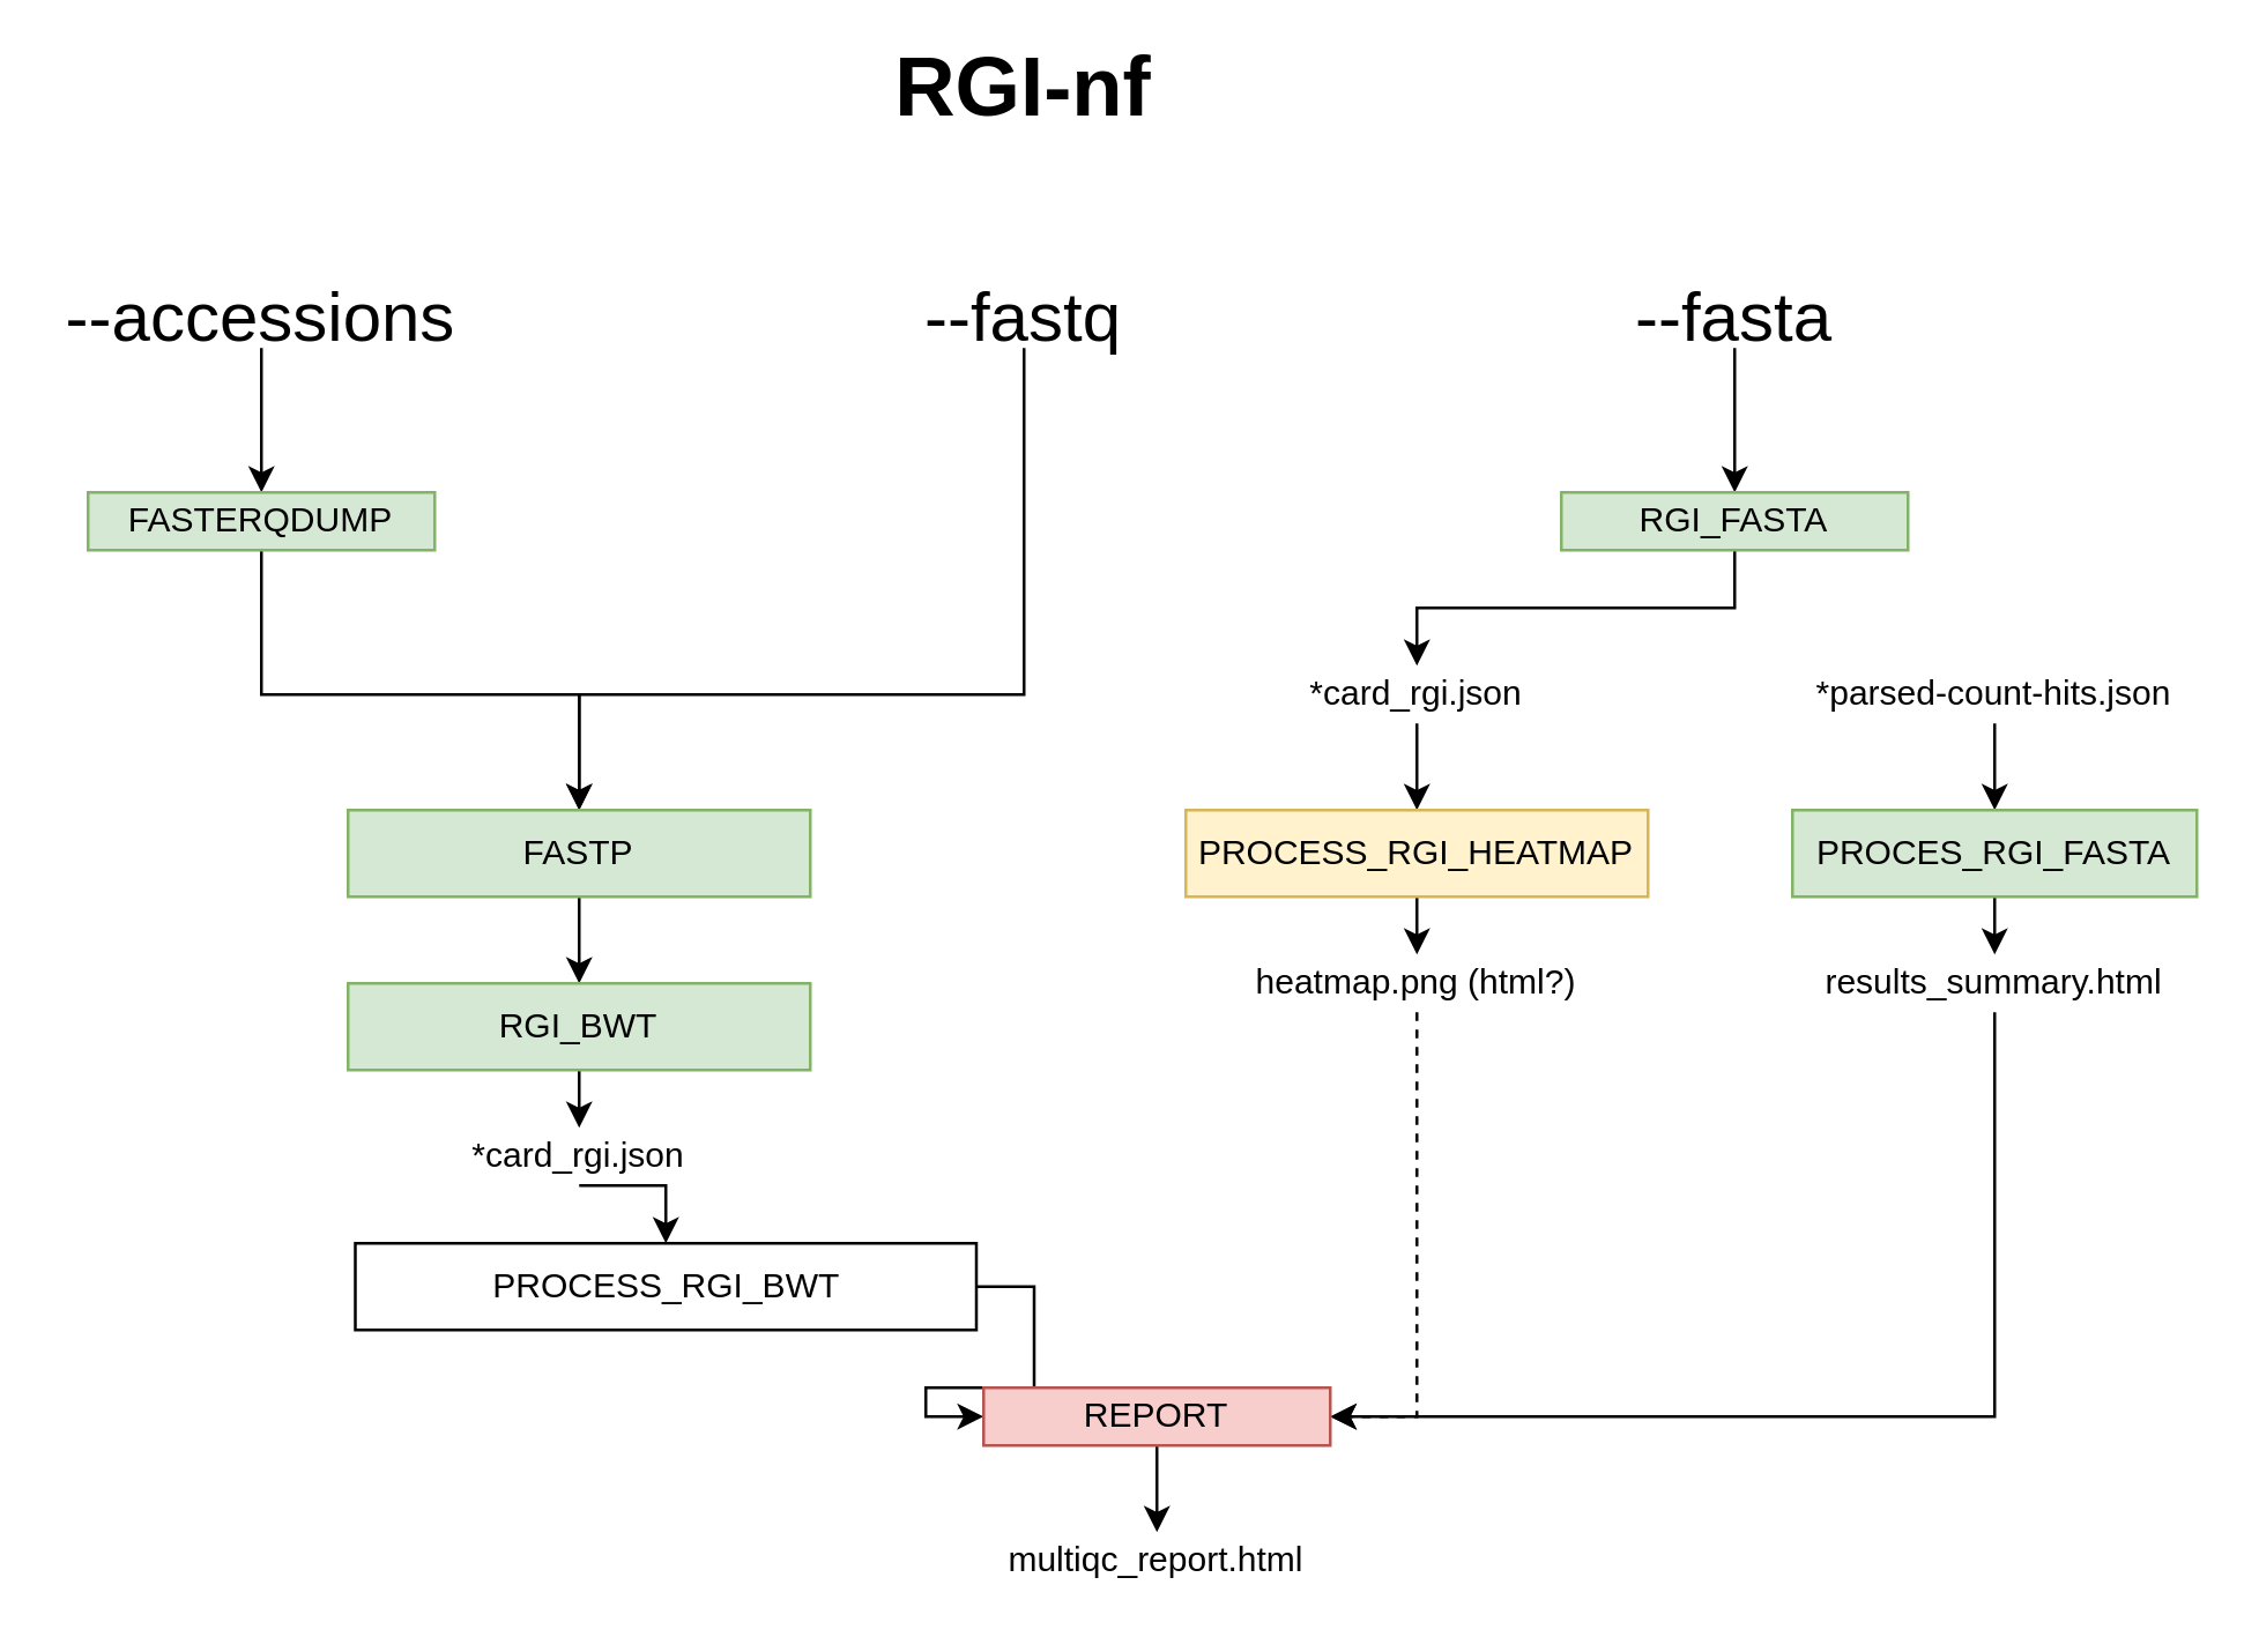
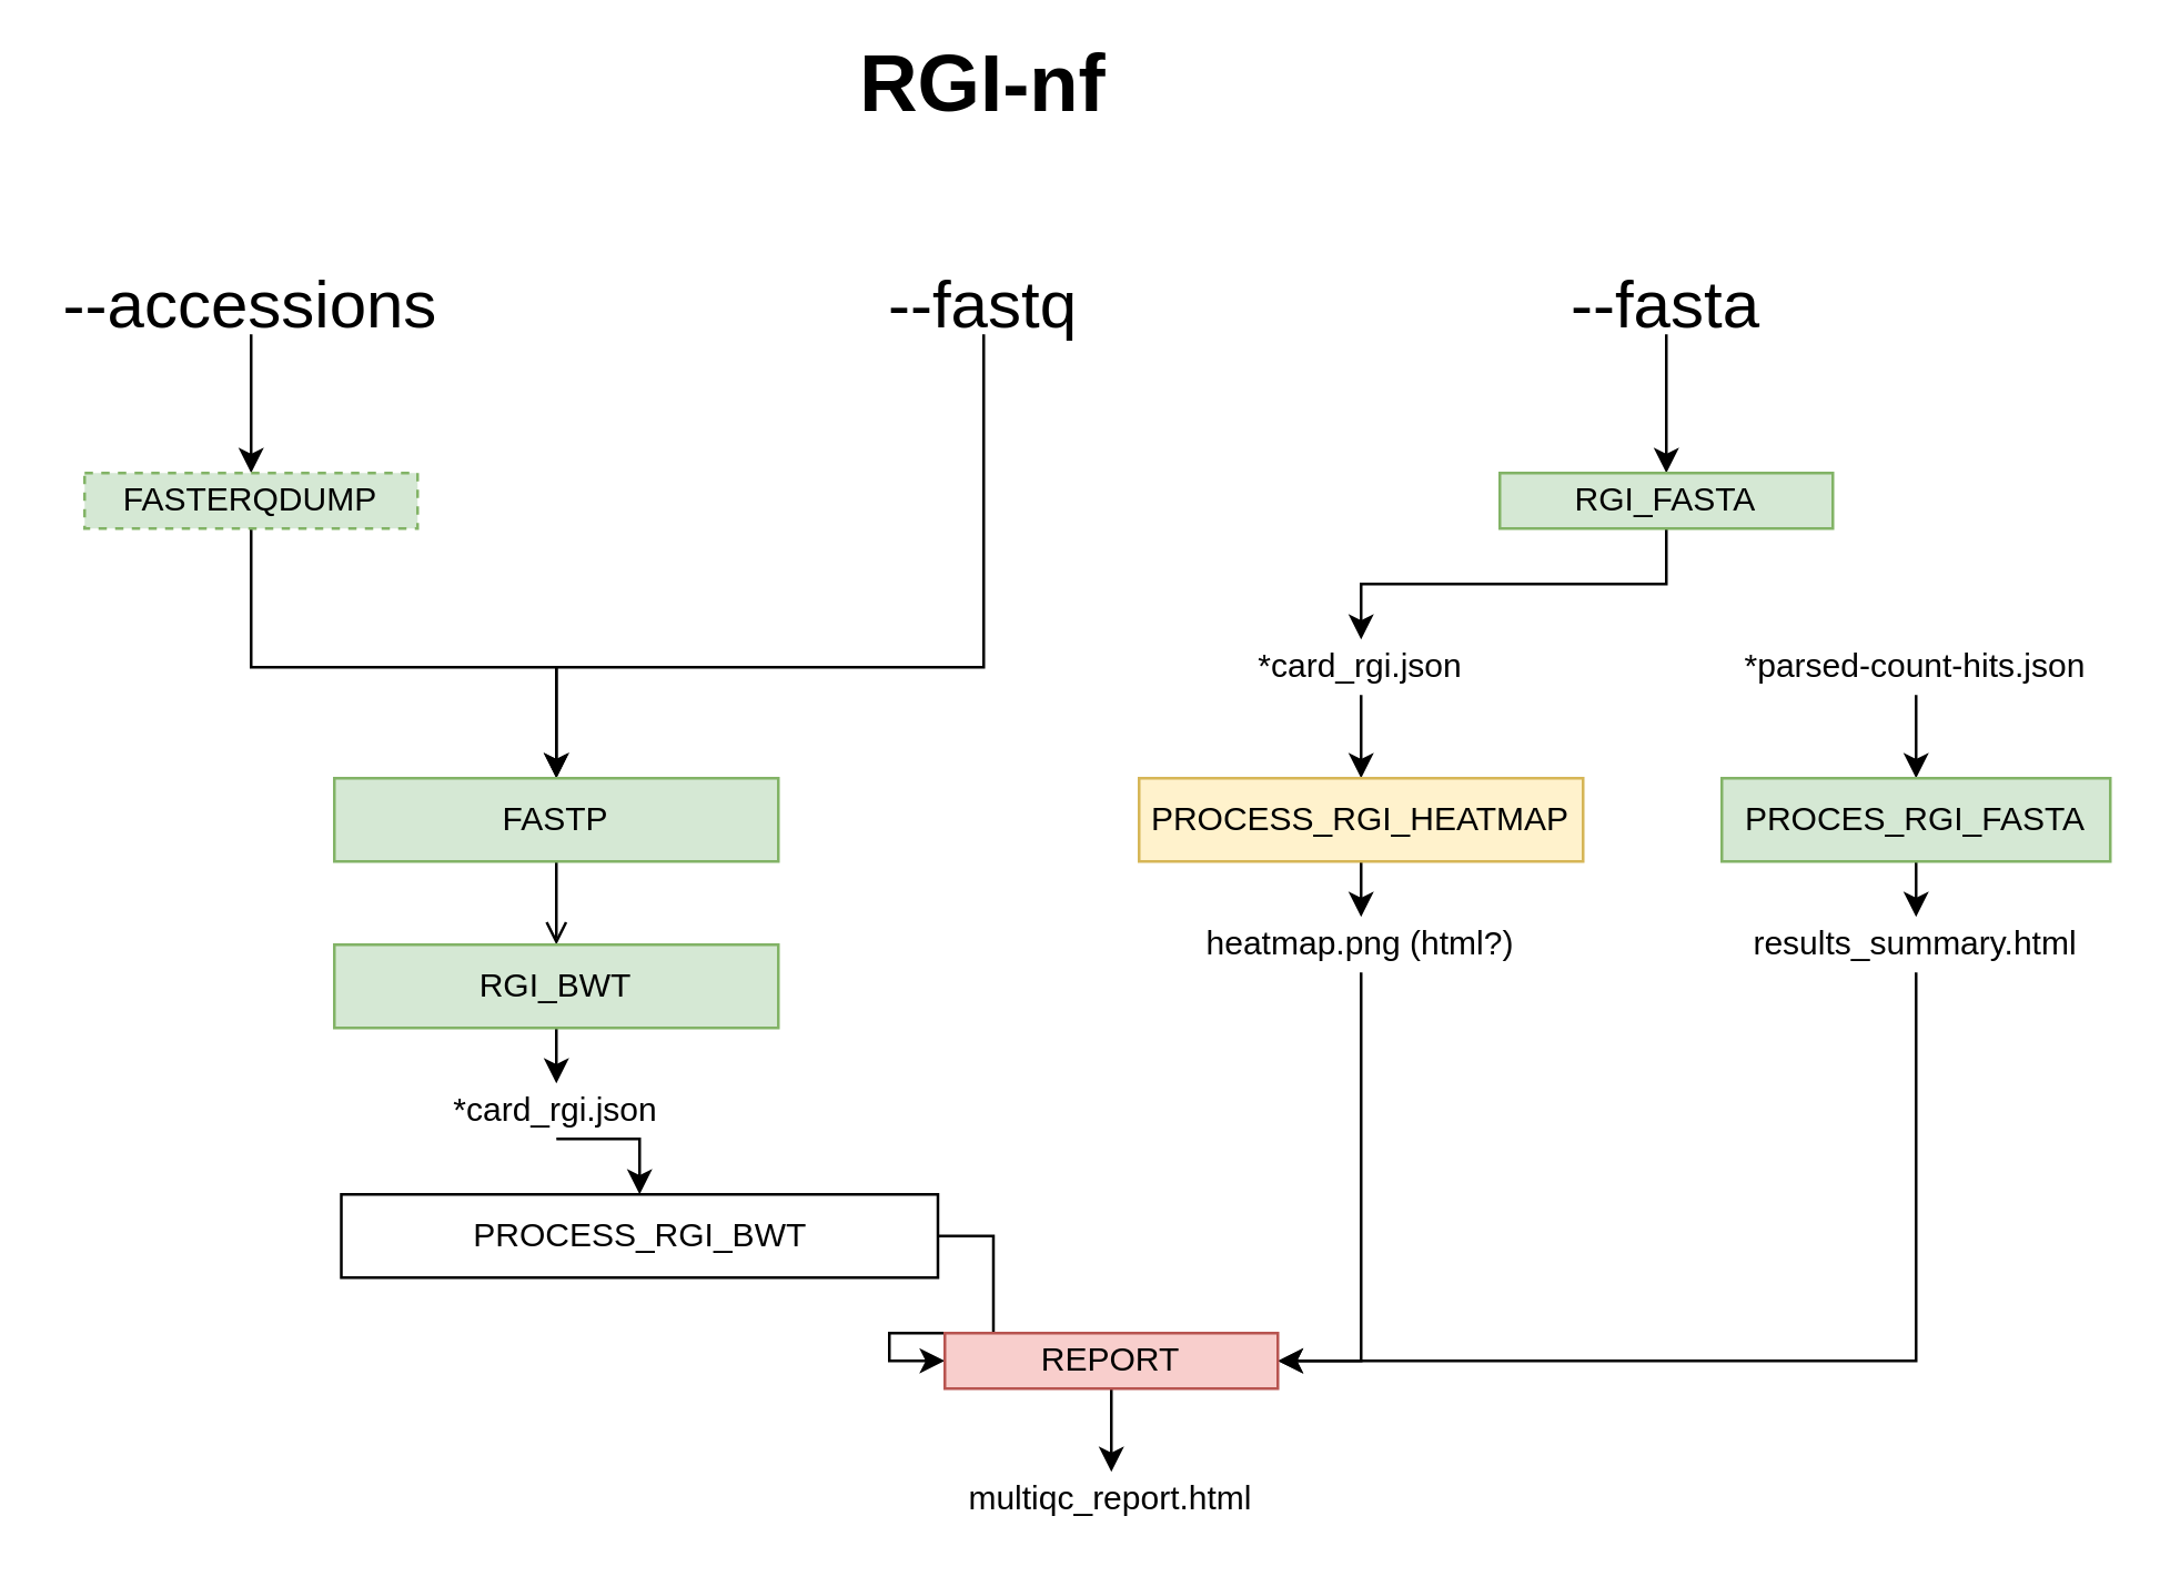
  <mxCell id="0" />
  <mxCell id="1" parent="0" />
  <mxCell id="2" style="edgeStyle=orthogonalEdgeStyle;rounded=0;orthogonalLoop=1;jettySize=auto;html=1;exitX=0.5;exitY=1;exitDx=0;exitDy=0;fontSize=12;" edge="1" parent="1" source="3" target="21"><mxGeometry relative="1" as="geometry"><Array as="points"><mxPoint x="354" y="240" /><mxPoint x="200" y="240" /></Array></mxGeometry></mxCell>
  <mxCell id="3" value="--fastq" style="text;html=1;strokeColor=none;fillColor=none;align=center;verticalAlign=middle;whiteSpace=wrap;rounded=0;fontSize=24;" vertex="1" parent="1"><mxGeometry x="314" y="100" width="80" height="20" as="geometry" /></mxCell>
  <mxCell id="4" style="edgeStyle=orthogonalEdgeStyle;rounded=0;orthogonalLoop=1;jettySize=auto;html=1;exitX=0.5;exitY=1;exitDx=0;exitDy=0;entryX=0.5;entryY=0;entryDx=0;entryDy=0;fontSize=12;" edge="1" parent="1" source="5" target="19"><mxGeometry relative="1" as="geometry" /></mxCell>
  <mxCell id="5" value="--accessions" style="text;html=1;strokeColor=none;fillColor=none;align=center;verticalAlign=middle;whiteSpace=wrap;rounded=0;fontSize=24;" vertex="1" parent="1"><mxGeometry x="20" y="100" width="140" height="20" as="geometry" /></mxCell>
  <mxCell id="6" style="edgeStyle=orthogonalEdgeStyle;rounded=0;orthogonalLoop=1;jettySize=auto;html=1;exitX=0.5;exitY=1;exitDx=0;exitDy=0;entryX=0.5;entryY=0;entryDx=0;entryDy=0;fontSize=24;" edge="1" parent="1" source="7" target="9"><mxGeometry relative="1" as="geometry" /></mxCell>
  <mxCell id="7" value="--fasta" style="text;html=1;strokeColor=none;fillColor=none;align=center;verticalAlign=middle;whiteSpace=wrap;rounded=0;fontSize=24;" vertex="1" parent="1"><mxGeometry x="550" y="100" width="100" height="20" as="geometry" /></mxCell>
  <mxCell id="8" style="edgeStyle=orthogonalEdgeStyle;rounded=0;orthogonalLoop=1;jettySize=auto;html=1;exitX=0.5;exitY=1;exitDx=0;exitDy=0;entryX=0.5;entryY=0;entryDx=0;entryDy=0;fontSize=24;" edge="1" parent="1" source="9" target="11"><mxGeometry relative="1" as="geometry" /></mxCell>
  <mxCell id="9" value="RGI_FASTA" style="rounded=0;whiteSpace=wrap;html=1;fillColor=#d5e8d4;strokeColor=#82b366;" vertex="1" parent="1"><mxGeometry x="540" y="170" width="120" height="20" as="geometry" /></mxCell>
  <mxCell id="10" style="edgeStyle=orthogonalEdgeStyle;rounded=0;orthogonalLoop=1;jettySize=auto;html=1;exitX=0.5;exitY=1;exitDx=0;exitDy=0;entryX=0.5;entryY=0;entryDx=0;entryDy=0;fontSize=24;" edge="1" parent="1" source="11" target="15"><mxGeometry relative="1" as="geometry" /></mxCell>
  <mxCell id="11" value="*card_rgi.json" style="text;html=1;strokeColor=none;fillColor=none;align=center;verticalAlign=middle;whiteSpace=wrap;rounded=0;" vertex="1" parent="1"><mxGeometry x="440" y="230" width="100" height="20" as="geometry" /></mxCell>
  <mxCell id="12" style="edgeStyle=orthogonalEdgeStyle;rounded=0;orthogonalLoop=1;jettySize=auto;html=1;exitX=0.5;exitY=1;exitDx=0;exitDy=0;entryX=0.5;entryY=0;entryDx=0;entryDy=0;fontSize=24;" edge="1" parent="1" source="13" target="17"><mxGeometry relative="1" as="geometry" /></mxCell>
  <mxCell id="13" value="*parsed-count-hits.json" style="text;html=1;strokeColor=none;fillColor=none;align=center;verticalAlign=middle;whiteSpace=wrap;rounded=0;" vertex="1" parent="1"><mxGeometry x="620" y="230" width="140" height="20" as="geometry" /></mxCell>
  <mxCell id="14" style="edgeStyle=orthogonalEdgeStyle;rounded=0;orthogonalLoop=1;jettySize=auto;html=1;exitX=0.5;exitY=1;exitDx=0;exitDy=0;entryX=0.5;entryY=0;entryDx=0;entryDy=0;fontSize=12;" edge="1" parent="1" source="15" target="30"><mxGeometry relative="1" as="geometry" /></mxCell>
  <mxCell id="15" value="PROCESS_RGI_HEATMAP" style="rounded=0;whiteSpace=wrap;html=1;fillColor=#fff2cc;strokeColor=#d6b656;" vertex="1" parent="1"><mxGeometry x="410" y="280" width="160" height="30" as="geometry" /></mxCell>
  <mxCell id="16" style="edgeStyle=orthogonalEdgeStyle;rounded=0;orthogonalLoop=1;jettySize=auto;html=1;exitX=0.5;exitY=1;exitDx=0;exitDy=0;entryX=0.5;entryY=0;entryDx=0;entryDy=0;fontSize=12;" edge="1" parent="1" source="17" target="28"><mxGeometry relative="1" as="geometry" /></mxCell>
  <mxCell id="17" value="PROCES_RGI_FASTA" style="rounded=0;whiteSpace=wrap;html=1;fillColor=#d5e8d4;strokeColor=#82b366;" vertex="1" parent="1"><mxGeometry x="620" y="280" width="140" height="30" as="geometry" /></mxCell>
  <mxCell id="18" style="edgeStyle=orthogonalEdgeStyle;rounded=0;orthogonalLoop=1;jettySize=auto;html=1;exitX=0.5;exitY=1;exitDx=0;exitDy=0;fontSize=12;" edge="1" parent="1" source="19"><mxGeometry relative="1" as="geometry"><mxPoint x="200" y="280" as="targetPoint" /><Array as="points"><mxPoint x="90" y="240" /><mxPoint x="200" y="240" /></Array></mxGeometry></mxCell>
- <mxCell id="19" value="FASTERQDUMP" style="rounded=0;whiteSpace=wrap;html=1;fillColor=#d5e8d4;strokeColor=#82b366;" vertex="1" parent="1"><mxGeometry x="30" y="170" width="120" height="20" as="geometry" /></mxCell>
- <mxCell id="20" style="edgeStyle=orthogonalEdgeStyle;rounded=0;orthogonalLoop=1;jettySize=auto;html=1;exitX=0.5;exitY=1;exitDx=0;exitDy=0;entryX=0.5;entryY=0;entryDx=0;entryDy=0;fontSize=12;" edge="1" parent="1" source="21" target="23"><mxGeometry relative="1" as="geometry" /></mxCell>
+ <mxCell id="19" value="FASTERQDUMP" style="rounded=0;whiteSpace=wrap;html=1;fillColor=#d5e8d4;strokeColor=#82b366;dashed=1;" vertex="1" parent="1"><mxGeometry x="30" y="170" width="120" height="20" as="geometry" /></mxCell>
+ <mxCell id="20" style="edgeStyle=orthogonalEdgeStyle;rounded=0;orthogonalLoop=1;jettySize=auto;html=1;exitX=0.5;exitY=1;exitDx=0;exitDy=0;entryX=0.5;entryY=0;entryDx=0;entryDy=0;fontSize=12;endArrow=open;" edge="1" parent="1" source="21" target="23"><mxGeometry relative="1" as="geometry" /></mxCell>
  <mxCell id="21" value="FASTP" style="rounded=0;whiteSpace=wrap;html=1;fillColor=#d5e8d4;strokeColor=#82b366;" vertex="1" parent="1"><mxGeometry x="120" y="280" width="160" height="30" as="geometry" /></mxCell>
  <mxCell id="22" style="edgeStyle=orthogonalEdgeStyle;rounded=0;orthogonalLoop=1;jettySize=auto;html=1;exitX=0.5;exitY=1;exitDx=0;exitDy=0;entryX=0.5;entryY=0;entryDx=0;entryDy=0;fontSize=12;" edge="1" parent="1" source="23" target="35"><mxGeometry relative="1" as="geometry" /></mxCell>
  <mxCell id="23" value="RGI_BWT" style="rounded=0;whiteSpace=wrap;html=1;fillColor=#d5e8d4;strokeColor=#82b366;" vertex="1" parent="1"><mxGeometry x="120" y="340" width="160" height="30" as="geometry" /></mxCell>
  <mxCell id="24" style="edgeStyle=orthogonalEdgeStyle;rounded=0;orthogonalLoop=1;jettySize=auto;html=1;exitX=1;exitY=0.5;exitDx=0;exitDy=0;entryX=0;entryY=0.5;entryDx=0;entryDy=0;fontSize=12;" edge="1" parent="1" source="25" target="32"><mxGeometry relative="1" as="geometry" /></mxCell>
  <mxCell id="25" value="PROCESS_RGI_BWT" style="rounded=0;whiteSpace=wrap;html=1;" vertex="1" parent="1"><mxGeometry x="122.5" y="430" width="215" height="30" as="geometry" /></mxCell>
  <mxCell id="26" value="&lt;font style=&quot;font-size: 29px&quot;&gt;&lt;b&gt;RGI-nf&lt;/b&gt;&lt;/font&gt;" style="text;html=1;strokeColor=none;fillColor=none;align=center;verticalAlign=middle;whiteSpace=wrap;rounded=0;" vertex="1" parent="1"><mxGeometry x="299" y="20" width="110" height="20" as="geometry" /></mxCell>
  <mxCell id="27" style="edgeStyle=orthogonalEdgeStyle;rounded=0;orthogonalLoop=1;jettySize=auto;html=1;exitX=0.5;exitY=1;exitDx=0;exitDy=0;entryX=1;entryY=0.5;entryDx=0;entryDy=0;fontSize=12;" edge="1" parent="1" source="28" target="32"><mxGeometry relative="1" as="geometry" /></mxCell>
  <mxCell id="28" value="results_summary.html" style="text;html=1;strokeColor=none;fillColor=none;align=center;verticalAlign=middle;whiteSpace=wrap;rounded=0;fontSize=12;" vertex="1" parent="1"><mxGeometry x="620" y="330" width="140" height="20" as="geometry" /></mxCell>
- <mxCell id="29" style="edgeStyle=orthogonalEdgeStyle;rounded=0;orthogonalLoop=1;jettySize=auto;html=1;exitX=0.5;exitY=1;exitDx=0;exitDy=0;entryX=1;entryY=0.5;entryDx=0;entryDy=0;fontSize=12;dashed=1;" edge="1" parent="1" source="30" target="32"><mxGeometry relative="1" as="geometry" /></mxCell>
+ <mxCell id="29" style="edgeStyle=orthogonalEdgeStyle;rounded=0;orthogonalLoop=1;jettySize=auto;html=1;exitX=0.5;exitY=1;exitDx=0;exitDy=0;entryX=1;entryY=0.5;entryDx=0;entryDy=0;fontSize=12;" edge="1" parent="1" source="30" target="32"><mxGeometry relative="1" as="geometry" /></mxCell>
  <mxCell id="30" value="heatmap.png (html?)" style="text;html=1;strokeColor=none;fillColor=none;align=center;verticalAlign=middle;whiteSpace=wrap;rounded=0;" vertex="1" parent="1"><mxGeometry x="430" y="330" width="120" height="20" as="geometry" /></mxCell>
  <mxCell id="31" style="edgeStyle=orthogonalEdgeStyle;rounded=0;orthogonalLoop=1;jettySize=auto;html=1;exitX=0.5;exitY=1;exitDx=0;exitDy=0;entryX=0.5;entryY=0;entryDx=0;entryDy=0;fontSize=12;" edge="1" parent="1" source="32" target="33"><mxGeometry relative="1" as="geometry" /></mxCell>
  <mxCell id="32" value="REPORT" style="rounded=0;whiteSpace=wrap;html=1;fillColor=#f8cecc;strokeColor=#b85450;" vertex="1" parent="1"><mxGeometry x="340" y="480" width="120" height="20" as="geometry" /></mxCell>
  <mxCell id="33" value="multiqc_report.html" style="text;html=1;strokeColor=none;fillColor=none;align=center;verticalAlign=middle;whiteSpace=wrap;rounded=0;" vertex="1" parent="1"><mxGeometry x="340" y="530" width="120" height="20" as="geometry" /></mxCell>
  <mxCell id="34" style="edgeStyle=orthogonalEdgeStyle;rounded=0;orthogonalLoop=1;jettySize=auto;html=1;exitX=0.5;exitY=1;exitDx=0;exitDy=0;entryX=0.5;entryY=0;entryDx=0;entryDy=0;fontSize=12;" edge="1" parent="1" source="35" target="25"><mxGeometry relative="1" as="geometry" /></mxCell>
  <mxCell id="35" value="*card_rgi.json" style="text;html=1;strokeColor=none;fillColor=none;align=center;verticalAlign=middle;whiteSpace=wrap;rounded=0;" vertex="1" parent="1"><mxGeometry x="150" y="390" width="100" height="20" as="geometry" /></mxCell>
